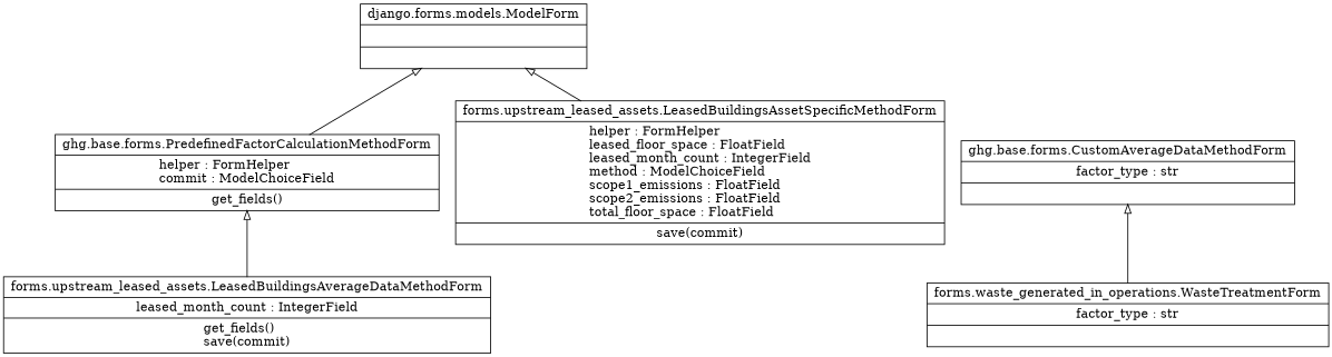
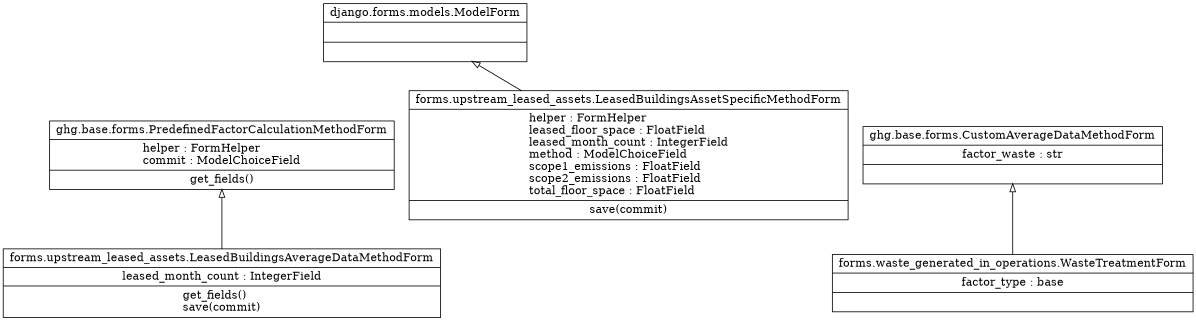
  digraph {
    rankdir=BT
    node [color=black fontcolor=black shape=record style=solid]
    edge [arrowhead=empty arrowtail=none]
    n1 [label=<{django.forms.models.ModelForm|<br ALIGN="LEFT"/>|}>]
-   n2 [label=<{ghg.base.forms.CustomAverageDataMethodForm|factor_type : str<br ALIGN="LEFT"/>|}>]
+   n2 [label=<{ghg.base.forms.CustomAverageDataMethodForm|factor_waste : str<br ALIGN="LEFT"/>|}>]
    n3 [label=<{ghg.base.forms.PredefinedFactorCalculationMethodForm|helper : FormHelper<br ALIGN="LEFT"/>commit : ModelChoiceField<br ALIGN="LEFT"/>|get_fields()<br ALIGN="LEFT"/>}>]
    n4 [label=<{forms.upstream_leased_assets.LeasedBuildingsAssetSpecificMethodForm|helper : FormHelper<br ALIGN="LEFT"/>leased_floor_space : FloatField<br ALIGN="LEFT"/>leased_month_count : IntegerField<br ALIGN="LEFT"/>method : ModelChoiceField<br ALIGN="LEFT"/>scope1_emissions : FloatField<br ALIGN="LEFT"/>scope2_emissions : FloatField<br ALIGN="LEFT"/>total_floor_space : FloatField<br ALIGN="LEFT"/>|save(commit)<br ALIGN="LEFT"/>}>]
    n5 [label=<{forms.upstream_leased_assets.LeasedBuildingsAverageDataMethodForm|leased_month_count : IntegerField<br ALIGN="LEFT"/>|get_fields()<br ALIGN="LEFT"/>save(commit)<br ALIGN="LEFT"/>}>]
-   n6 [label=<{forms.waste_generated_in_operations.WasteTreatmentForm|factor_type : str<br ALIGN="LEFT"/>|}>]
-   n3 -> n1
+   n6 [label=<{forms.waste_generated_in_operations.WasteTreatmentForm|factor_type : base<br ALIGN="LEFT"/>|}>]
    n4 -> n1
    n5 -> n3
    n6 -> n2
  }
